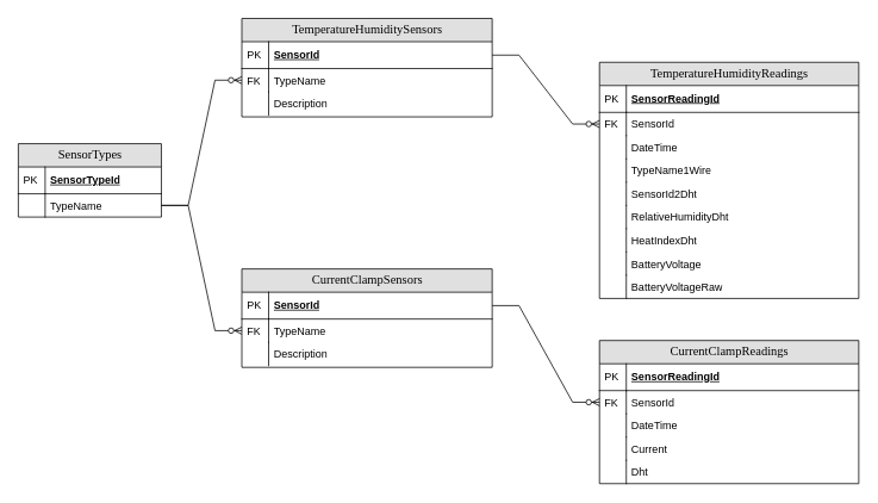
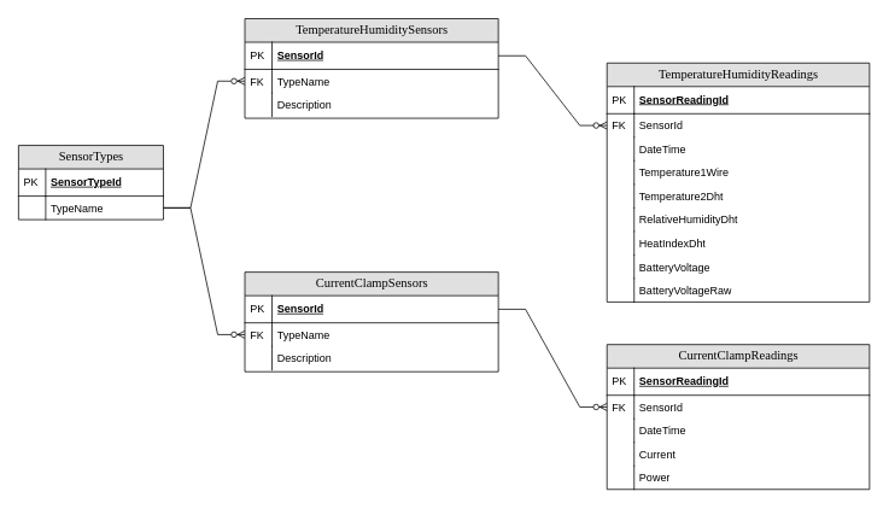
  <mxCell id="0" />
  <mxCell id="1" parent="0" />
  <mxCell id="2" value="SensorTypes" style="swimlane;html=1;fontStyle=0;childLayout=stackLayout;horizontal=1;startSize=26;fillColor=#e0e0e0;horizontalStack=0;resizeParent=1;resizeLast=0;collapsible=1;marginBottom=0;swimlaneFillColor=#ffffff;align=center;rounded=0;shadow=0;comic=0;labelBackgroundColor=none;strokeWidth=1;fontFamily=Verdana;fontSize=14;swimlaneLine=1;" vertex="1" parent="1"><mxGeometry x="20" y="160" width="160" height="82" as="geometry" /></mxCell>
  <mxCell id="3" value="SensorTypeId" style="shape=partialRectangle;top=0;left=0;right=0;bottom=1;html=1;align=left;verticalAlign=middle;fillColor=none;spacingLeft=34;spacingRight=4;whiteSpace=wrap;overflow=hidden;rotatable=0;points=[[0,0.5],[1,0.5]];portConstraint=eastwest;dropTarget=0;fontStyle=5;" vertex="1" parent="2"><mxGeometry y="26" width="160" height="30" as="geometry" /></mxCell>
  <mxCell id="4" value="PK" style="shape=partialRectangle;top=0;left=0;bottom=0;html=1;fillColor=none;align=left;verticalAlign=middle;spacingLeft=4;spacingRight=4;whiteSpace=wrap;overflow=hidden;rotatable=0;points=[];portConstraint=eastwest;part=1;" vertex="1" connectable="0" parent="3"><mxGeometry width="30" height="30" as="geometry" /></mxCell>
  <mxCell id="5" value="TypeName" style="shape=partialRectangle;top=0;left=0;right=0;bottom=0;html=1;align=left;verticalAlign=top;fillColor=none;spacingLeft=34;spacingRight=4;whiteSpace=wrap;overflow=hidden;rotatable=0;points=[[0,0.5],[1,0.5]];portConstraint=eastwest;dropTarget=0;" vertex="1" parent="2"><mxGeometry y="56" width="160" height="26" as="geometry" /></mxCell>
  <mxCell id="6" value="" style="shape=partialRectangle;top=0;left=0;bottom=0;html=1;fillColor=none;align=left;verticalAlign=top;spacingLeft=4;spacingRight=4;whiteSpace=wrap;overflow=hidden;rotatable=0;points=[];portConstraint=eastwest;part=1;" vertex="1" connectable="0" parent="5"><mxGeometry width="30" height="26" as="geometry" /></mxCell>
  <mxCell id="7" value="TemperatureHumiditySensors" style="swimlane;html=1;fontStyle=0;childLayout=stackLayout;horizontal=1;startSize=26;fillColor=#e0e0e0;horizontalStack=0;resizeParent=1;resizeLast=0;collapsible=1;marginBottom=0;swimlaneFillColor=#ffffff;align=center;rounded=0;shadow=0;comic=0;labelBackgroundColor=none;strokeWidth=1;fontFamily=Verdana;fontSize=14" vertex="1" parent="1"><mxGeometry x="270" y="20" width="280" height="110" as="geometry" /></mxCell>
  <mxCell id="8" value="SensorId" style="shape=partialRectangle;top=0;left=0;right=0;bottom=1;html=1;align=left;verticalAlign=middle;fillColor=none;spacingLeft=34;spacingRight=4;whiteSpace=wrap;overflow=hidden;rotatable=0;points=[[0,0.5],[1,0.5]];portConstraint=eastwest;dropTarget=0;fontStyle=5;" vertex="1" parent="7"><mxGeometry y="26" width="280" height="30" as="geometry" /></mxCell>
  <mxCell id="9" value="PK" style="shape=partialRectangle;top=0;left=0;bottom=0;html=1;fillColor=none;align=left;verticalAlign=middle;spacingLeft=4;spacingRight=4;whiteSpace=wrap;overflow=hidden;rotatable=0;points=[];portConstraint=eastwest;part=1;" vertex="1" connectable="0" parent="8"><mxGeometry width="30" height="30" as="geometry" /></mxCell>
  <mxCell id="10" value="TypeName" style="shape=partialRectangle;top=0;left=0;right=0;bottom=0;html=1;align=left;verticalAlign=top;fillColor=none;spacingLeft=34;spacingRight=4;whiteSpace=wrap;overflow=hidden;rotatable=0;points=[[0,0.5],[1,0.5]];portConstraint=eastwest;dropTarget=0;" vertex="1" parent="7"><mxGeometry y="56" width="280" height="26" as="geometry" /></mxCell>
  <mxCell id="11" value="FK" style="shape=partialRectangle;top=0;left=0;bottom=0;html=1;fillColor=none;align=left;verticalAlign=top;spacingLeft=4;spacingRight=4;whiteSpace=wrap;overflow=hidden;rotatable=0;points=[];portConstraint=eastwest;part=1;" vertex="1" connectable="0" parent="10"><mxGeometry width="30" height="26" as="geometry" /></mxCell>
  <mxCell id="12" value="Description" style="shape=partialRectangle;top=0;left=0;right=0;bottom=0;html=1;align=left;verticalAlign=top;fillColor=none;spacingLeft=34;spacingRight=4;whiteSpace=wrap;overflow=hidden;rotatable=0;points=[[0,0.5],[1,0.5]];portConstraint=eastwest;dropTarget=0;" vertex="1" parent="7"><mxGeometry y="82" width="280" height="26" as="geometry" /></mxCell>
  <mxCell id="13" value="" style="shape=partialRectangle;top=0;left=0;bottom=0;html=1;fillColor=none;align=left;verticalAlign=top;spacingLeft=4;spacingRight=4;whiteSpace=wrap;overflow=hidden;rotatable=0;points=[];portConstraint=eastwest;part=1;" vertex="1" connectable="0" parent="12"><mxGeometry width="30" height="26" as="geometry" /></mxCell>
  <mxCell id="14" value="TemperatureHumidityReadings" style="swimlane;html=1;fontStyle=0;childLayout=stackLayout;horizontal=1;startSize=26;fillColor=#e0e0e0;horizontalStack=0;resizeParent=1;resizeLast=0;collapsible=1;marginBottom=0;swimlaneFillColor=#ffffff;align=center;rounded=0;shadow=0;comic=0;labelBackgroundColor=none;strokeWidth=1;fontFamily=Verdana;fontSize=14" vertex="1" parent="1"><mxGeometry x="670" y="69" width="290" height="264" as="geometry" /></mxCell>
  <mxCell id="15" value="SensorReadingId" style="shape=partialRectangle;top=0;left=0;right=0;bottom=1;html=1;align=left;verticalAlign=middle;fillColor=none;spacingLeft=34;spacingRight=4;whiteSpace=wrap;overflow=hidden;rotatable=0;points=[[0,0.5],[1,0.5]];portConstraint=eastwest;dropTarget=0;fontStyle=5;" vertex="1" parent="14"><mxGeometry y="26" width="290" height="30" as="geometry" /></mxCell>
  <mxCell id="16" value="PK" style="shape=partialRectangle;top=0;left=0;bottom=0;html=1;fillColor=none;align=left;verticalAlign=middle;spacingLeft=4;spacingRight=4;whiteSpace=wrap;overflow=hidden;rotatable=0;points=[];portConstraint=eastwest;part=1;" vertex="1" connectable="0" parent="15"><mxGeometry width="30" height="30" as="geometry" /></mxCell>
  <mxCell id="17" value="SensorId" style="shape=partialRectangle;top=0;left=0;right=0;bottom=0;html=1;align=left;verticalAlign=top;fillColor=none;spacingLeft=34;spacingRight=4;whiteSpace=wrap;overflow=hidden;rotatable=0;points=[[0,0.5],[1,0.5]];portConstraint=eastwest;dropTarget=0;" vertex="1" parent="14"><mxGeometry y="56" width="290" height="26" as="geometry" /></mxCell>
  <mxCell id="18" value="FK" style="shape=partialRectangle;top=0;left=0;bottom=0;html=1;fillColor=none;align=left;verticalAlign=top;spacingLeft=4;spacingRight=4;whiteSpace=wrap;overflow=hidden;rotatable=0;points=[];portConstraint=eastwest;part=1;" vertex="1" connectable="0" parent="17"><mxGeometry width="30" height="26" as="geometry" /></mxCell>
  <mxCell id="19" value="DateTime" style="shape=partialRectangle;top=0;left=0;right=0;bottom=0;html=1;align=left;verticalAlign=top;fillColor=none;spacingLeft=34;spacingRight=4;whiteSpace=wrap;overflow=hidden;rotatable=0;points=[[0,0.5],[1,0.5]];portConstraint=eastwest;dropTarget=0;" vertex="1" parent="14"><mxGeometry y="82" width="290" height="26" as="geometry" /></mxCell>
  <mxCell id="20" value="" style="shape=partialRectangle;top=0;left=0;bottom=0;html=1;fillColor=none;align=left;verticalAlign=top;spacingLeft=4;spacingRight=4;whiteSpace=wrap;overflow=hidden;rotatable=0;points=[];portConstraint=eastwest;part=1;" vertex="1" connectable="0" parent="19"><mxGeometry width="30" height="26" as="geometry" /></mxCell>
- <mxCell id="21" value="TypeName1Wire" style="shape=partialRectangle;top=0;left=0;right=0;bottom=0;html=1;align=left;verticalAlign=top;fillColor=none;spacingLeft=34;spacingRight=4;whiteSpace=wrap;overflow=hidden;rotatable=0;points=[[0,0.5],[1,0.5]];portConstraint=eastwest;dropTarget=0;" vertex="1" parent="14"><mxGeometry y="108" width="290" height="26" as="geometry" /></mxCell>
+ <mxCell id="21" value="Temperature1Wire" style="shape=partialRectangle;top=0;left=0;right=0;bottom=0;html=1;align=left;verticalAlign=top;fillColor=none;spacingLeft=34;spacingRight=4;whiteSpace=wrap;overflow=hidden;rotatable=0;points=[[0,0.5],[1,0.5]];portConstraint=eastwest;dropTarget=0;" vertex="1" parent="14"><mxGeometry y="108" width="290" height="26" as="geometry" /></mxCell>
  <mxCell id="22" value="" style="shape=partialRectangle;top=0;left=0;bottom=0;html=1;fillColor=none;align=left;verticalAlign=top;spacingLeft=4;spacingRight=4;whiteSpace=wrap;overflow=hidden;rotatable=0;points=[];portConstraint=eastwest;part=1;" vertex="1" connectable="0" parent="21"><mxGeometry width="30" height="26" as="geometry" /></mxCell>
- <mxCell id="23" value="SensorId2Dht" style="shape=partialRectangle;top=0;left=0;right=0;bottom=0;html=1;align=left;verticalAlign=top;fillColor=none;spacingLeft=34;spacingRight=4;whiteSpace=wrap;overflow=hidden;rotatable=0;points=[[0,0.5],[1,0.5]];portConstraint=eastwest;dropTarget=0;" vertex="1" parent="14"><mxGeometry y="134" width="290" height="26" as="geometry" /></mxCell>
+ <mxCell id="23" value="Temperature2Dht" style="shape=partialRectangle;top=0;left=0;right=0;bottom=0;html=1;align=left;verticalAlign=top;fillColor=none;spacingLeft=34;spacingRight=4;whiteSpace=wrap;overflow=hidden;rotatable=0;points=[[0,0.5],[1,0.5]];portConstraint=eastwest;dropTarget=0;" vertex="1" parent="14"><mxGeometry y="134" width="290" height="26" as="geometry" /></mxCell>
  <mxCell id="24" value="" style="shape=partialRectangle;top=0;left=0;bottom=0;html=1;fillColor=none;align=left;verticalAlign=top;spacingLeft=4;spacingRight=4;whiteSpace=wrap;overflow=hidden;rotatable=0;points=[];portConstraint=eastwest;part=1;" vertex="1" connectable="0" parent="23"><mxGeometry width="30" height="26" as="geometry" /></mxCell>
  <mxCell id="25" value="RelativeHumidityDht" style="shape=partialRectangle;top=0;left=0;right=0;bottom=0;html=1;align=left;verticalAlign=top;fillColor=none;spacingLeft=34;spacingRight=4;whiteSpace=wrap;overflow=hidden;rotatable=0;points=[[0,0.5],[1,0.5]];portConstraint=eastwest;dropTarget=0;" vertex="1" parent="14"><mxGeometry y="160" width="290" height="26" as="geometry" /></mxCell>
  <mxCell id="26" value="" style="shape=partialRectangle;top=0;left=0;bottom=0;html=1;fillColor=none;align=left;verticalAlign=top;spacingLeft=4;spacingRight=4;whiteSpace=wrap;overflow=hidden;rotatable=0;points=[];portConstraint=eastwest;part=1;" vertex="1" connectable="0" parent="25"><mxGeometry width="30" height="26" as="geometry" /></mxCell>
  <mxCell id="27" value="HeatIndexDht" style="shape=partialRectangle;top=0;left=0;right=0;bottom=0;html=1;align=left;verticalAlign=top;fillColor=none;spacingLeft=34;spacingRight=4;whiteSpace=wrap;overflow=hidden;rotatable=0;points=[[0,0.5],[1,0.5]];portConstraint=eastwest;dropTarget=0;" vertex="1" parent="14"><mxGeometry y="186" width="290" height="26" as="geometry" /></mxCell>
  <mxCell id="28" value="" style="shape=partialRectangle;top=0;left=0;bottom=0;html=1;fillColor=none;align=left;verticalAlign=top;spacingLeft=4;spacingRight=4;whiteSpace=wrap;overflow=hidden;rotatable=0;points=[];portConstraint=eastwest;part=1;" vertex="1" connectable="0" parent="27"><mxGeometry width="30" height="26" as="geometry" /></mxCell>
  <mxCell id="29" value="BatteryVoltage" style="shape=partialRectangle;top=0;left=0;right=0;bottom=0;html=1;align=left;verticalAlign=top;fillColor=none;spacingLeft=34;spacingRight=4;whiteSpace=wrap;overflow=hidden;rotatable=0;points=[[0,0.5],[1,0.5]];portConstraint=eastwest;dropTarget=0;" vertex="1" parent="14"><mxGeometry y="212" width="290" height="26" as="geometry" /></mxCell>
  <mxCell id="30" value="" style="shape=partialRectangle;top=0;left=0;bottom=0;html=1;fillColor=none;align=left;verticalAlign=top;spacingLeft=4;spacingRight=4;whiteSpace=wrap;overflow=hidden;rotatable=0;points=[];portConstraint=eastwest;part=1;" vertex="1" connectable="0" parent="29"><mxGeometry width="30" height="26" as="geometry" /></mxCell>
  <mxCell id="31" value="BatteryVoltageRaw" style="shape=partialRectangle;top=0;left=0;right=0;bottom=0;html=1;align=left;verticalAlign=top;fillColor=none;spacingLeft=34;spacingRight=4;whiteSpace=wrap;overflow=hidden;rotatable=0;points=[[0,0.5],[1,0.5]];portConstraint=eastwest;dropTarget=0;" vertex="1" parent="14"><mxGeometry y="238" width="290" height="26" as="geometry" /></mxCell>
  <mxCell id="32" value="" style="shape=partialRectangle;top=0;left=0;bottom=0;html=1;fillColor=none;align=left;verticalAlign=top;spacingLeft=4;spacingRight=4;whiteSpace=wrap;overflow=hidden;rotatable=0;points=[];portConstraint=eastwest;part=1;" vertex="1" connectable="0" parent="31"><mxGeometry width="30" height="26" as="geometry" /></mxCell>
  <mxCell id="33" value="CurrentClampSensors" style="swimlane;html=1;fontStyle=0;childLayout=stackLayout;horizontal=1;startSize=26;fillColor=#e0e0e0;horizontalStack=0;resizeParent=1;resizeLast=0;collapsible=1;marginBottom=0;swimlaneFillColor=#ffffff;align=center;rounded=0;shadow=0;comic=0;labelBackgroundColor=none;strokeWidth=1;fontFamily=Verdana;fontSize=14" vertex="1" parent="1"><mxGeometry x="270" y="300" width="280" height="110" as="geometry" /></mxCell>
  <mxCell id="34" value="SensorId" style="shape=partialRectangle;top=0;left=0;right=0;bottom=1;html=1;align=left;verticalAlign=middle;fillColor=none;spacingLeft=34;spacingRight=4;whiteSpace=wrap;overflow=hidden;rotatable=0;points=[[0,0.5],[1,0.5]];portConstraint=eastwest;dropTarget=0;fontStyle=5;" vertex="1" parent="33"><mxGeometry y="26" width="280" height="30" as="geometry" /></mxCell>
  <mxCell id="35" value="PK" style="shape=partialRectangle;top=0;left=0;bottom=0;html=1;fillColor=none;align=left;verticalAlign=middle;spacingLeft=4;spacingRight=4;whiteSpace=wrap;overflow=hidden;rotatable=0;points=[];portConstraint=eastwest;part=1;" vertex="1" connectable="0" parent="34"><mxGeometry width="30" height="30" as="geometry" /></mxCell>
  <mxCell id="36" value="TypeName" style="shape=partialRectangle;top=0;left=0;right=0;bottom=0;html=1;align=left;verticalAlign=top;fillColor=none;spacingLeft=34;spacingRight=4;whiteSpace=wrap;overflow=hidden;rotatable=0;points=[[0,0.5],[1,0.5]];portConstraint=eastwest;dropTarget=0;" vertex="1" parent="33"><mxGeometry y="56" width="280" height="26" as="geometry" /></mxCell>
  <mxCell id="37" value="FK" style="shape=partialRectangle;top=0;left=0;bottom=0;html=1;fillColor=none;align=left;verticalAlign=top;spacingLeft=4;spacingRight=4;whiteSpace=wrap;overflow=hidden;rotatable=0;points=[];portConstraint=eastwest;part=1;" vertex="1" connectable="0" parent="36"><mxGeometry width="30" height="26" as="geometry" /></mxCell>
  <mxCell id="38" value="Description" style="shape=partialRectangle;top=0;left=0;right=0;bottom=0;html=1;align=left;verticalAlign=top;fillColor=none;spacingLeft=34;spacingRight=4;whiteSpace=wrap;overflow=hidden;rotatable=0;points=[[0,0.5],[1,0.5]];portConstraint=eastwest;dropTarget=0;" vertex="1" parent="33"><mxGeometry y="82" width="280" height="26" as="geometry" /></mxCell>
  <mxCell id="39" value="" style="shape=partialRectangle;top=0;left=0;bottom=0;html=1;fillColor=none;align=left;verticalAlign=top;spacingLeft=4;spacingRight=4;whiteSpace=wrap;overflow=hidden;rotatable=0;points=[];portConstraint=eastwest;part=1;" vertex="1" connectable="0" parent="38"><mxGeometry width="30" height="26" as="geometry" /></mxCell>
  <mxCell id="40" value="CurrentClampReadings" style="swimlane;html=1;fontStyle=0;childLayout=stackLayout;horizontal=1;startSize=26;fillColor=#e0e0e0;horizontalStack=0;resizeParent=1;resizeLast=0;collapsible=1;marginBottom=0;swimlaneFillColor=#ffffff;align=center;rounded=0;shadow=0;comic=0;labelBackgroundColor=none;strokeWidth=1;fontFamily=Verdana;fontSize=14" vertex="1" parent="1"><mxGeometry x="670" y="380" width="290" height="160" as="geometry" /></mxCell>
  <mxCell id="41" value="SensorReadingId" style="shape=partialRectangle;top=0;left=0;right=0;bottom=1;html=1;align=left;verticalAlign=middle;fillColor=none;spacingLeft=34;spacingRight=4;whiteSpace=wrap;overflow=hidden;rotatable=0;points=[[0,0.5],[1,0.5]];portConstraint=eastwest;dropTarget=0;fontStyle=5;" vertex="1" parent="40"><mxGeometry y="26" width="290" height="30" as="geometry" /></mxCell>
  <mxCell id="42" value="PK" style="shape=partialRectangle;top=0;left=0;bottom=0;html=1;fillColor=none;align=left;verticalAlign=middle;spacingLeft=4;spacingRight=4;whiteSpace=wrap;overflow=hidden;rotatable=0;points=[];portConstraint=eastwest;part=1;" vertex="1" connectable="0" parent="41"><mxGeometry width="30" height="30" as="geometry" /></mxCell>
  <mxCell id="43" value="SensorId" style="shape=partialRectangle;top=0;left=0;right=0;bottom=0;html=1;align=left;verticalAlign=top;fillColor=none;spacingLeft=34;spacingRight=4;whiteSpace=wrap;overflow=hidden;rotatable=0;points=[[0,0.5],[1,0.5]];portConstraint=eastwest;dropTarget=0;" vertex="1" parent="40"><mxGeometry y="56" width="290" height="26" as="geometry" /></mxCell>
  <mxCell id="44" value="FK" style="shape=partialRectangle;top=0;left=0;bottom=0;html=1;fillColor=none;align=left;verticalAlign=top;spacingLeft=4;spacingRight=4;whiteSpace=wrap;overflow=hidden;rotatable=0;points=[];portConstraint=eastwest;part=1;" vertex="1" connectable="0" parent="43"><mxGeometry width="30" height="26" as="geometry" /></mxCell>
  <mxCell id="45" value="DateTime" style="shape=partialRectangle;top=0;left=0;right=0;bottom=0;html=1;align=left;verticalAlign=top;fillColor=none;spacingLeft=34;spacingRight=4;whiteSpace=wrap;overflow=hidden;rotatable=0;points=[[0,0.5],[1,0.5]];portConstraint=eastwest;dropTarget=0;" vertex="1" parent="40"><mxGeometry y="82" width="290" height="26" as="geometry" /></mxCell>
  <mxCell id="46" value="" style="shape=partialRectangle;top=0;left=0;bottom=0;html=1;fillColor=none;align=left;verticalAlign=top;spacingLeft=4;spacingRight=4;whiteSpace=wrap;overflow=hidden;rotatable=0;points=[];portConstraint=eastwest;part=1;" vertex="1" connectable="0" parent="45"><mxGeometry width="30" height="26" as="geometry" /></mxCell>
  <mxCell id="47" value="Current" style="shape=partialRectangle;top=0;left=0;right=0;bottom=0;html=1;align=left;verticalAlign=top;fillColor=none;spacingLeft=34;spacingRight=4;whiteSpace=wrap;overflow=hidden;rotatable=0;points=[[0,0.5],[1,0.5]];portConstraint=eastwest;dropTarget=0;" vertex="1" parent="40"><mxGeometry y="108" width="290" height="26" as="geometry" /></mxCell>
  <mxCell id="48" value="" style="shape=partialRectangle;top=0;left=0;bottom=0;html=1;fillColor=none;align=left;verticalAlign=top;spacingLeft=4;spacingRight=4;whiteSpace=wrap;overflow=hidden;rotatable=0;points=[];portConstraint=eastwest;part=1;" vertex="1" connectable="0" parent="47"><mxGeometry width="30" height="26" as="geometry" /></mxCell>
- <mxCell id="49" value="Dht" style="shape=partialRectangle;top=0;left=0;right=0;bottom=0;html=1;align=left;verticalAlign=top;fillColor=none;spacingLeft=34;spacingRight=4;whiteSpace=wrap;overflow=hidden;rotatable=0;points=[[0,0.5],[1,0.5]];portConstraint=eastwest;dropTarget=0;" vertex="1" parent="40"><mxGeometry y="134" width="290" height="26" as="geometry" /></mxCell>
+ <mxCell id="49" value="Power" style="shape=partialRectangle;top=0;left=0;right=0;bottom=0;html=1;align=left;verticalAlign=top;fillColor=none;spacingLeft=34;spacingRight=4;whiteSpace=wrap;overflow=hidden;rotatable=0;points=[[0,0.5],[1,0.5]];portConstraint=eastwest;dropTarget=0;" vertex="1" parent="40"><mxGeometry y="134" width="290" height="26" as="geometry" /></mxCell>
  <mxCell id="50" value="" style="shape=partialRectangle;top=0;left=0;bottom=0;html=1;fillColor=none;align=left;verticalAlign=top;spacingLeft=4;spacingRight=4;whiteSpace=wrap;overflow=hidden;rotatable=0;points=[];portConstraint=eastwest;part=1;" vertex="1" connectable="0" parent="49"><mxGeometry width="30" height="26" as="geometry" /></mxCell>
  <mxCell id="51" value="" style="edgeStyle=entityRelationEdgeStyle;fontSize=12;html=1;endArrow=ERzeroToMany;endFill=1;rounded=0;exitX=1;exitY=0.5;exitDx=0;exitDy=0;entryX=0;entryY=0.5;entryDx=0;entryDy=0;" edge="1" parent="1" source="5" target="10"><mxGeometry width="100" height="100" relative="1" as="geometry"><mxPoint x="170" y="300" as="sourcePoint" /><mxPoint x="270" y="200" as="targetPoint" /></mxGeometry></mxCell>
  <mxCell id="52" value="" style="edgeStyle=entityRelationEdgeStyle;fontSize=12;html=1;endArrow=ERzeroToMany;endFill=1;rounded=0;exitX=1;exitY=0.5;exitDx=0;exitDy=0;" edge="1" parent="1" source="5" target="36"><mxGeometry width="100" height="100" relative="1" as="geometry"><mxPoint x="210" y="270" as="sourcePoint" /><mxPoint x="300" y="130" as="targetPoint" /></mxGeometry></mxCell>
  <mxCell id="53" value="" style="edgeStyle=entityRelationEdgeStyle;fontSize=12;html=1;endArrow=ERzeroToMany;endFill=1;rounded=0;exitX=1;exitY=0.5;exitDx=0;exitDy=0;entryX=0;entryY=0.5;entryDx=0;entryDy=0;" edge="1" parent="1" source="8" target="17"><mxGeometry width="100" height="100" relative="1" as="geometry"><mxPoint x="610" y="242" as="sourcePoint" /><mxPoint x="700" y="102" as="targetPoint" /></mxGeometry></mxCell>
  <mxCell id="54" value="" style="edgeStyle=entityRelationEdgeStyle;fontSize=12;html=1;endArrow=ERzeroToMany;endFill=1;rounded=0;exitX=1;exitY=0.5;exitDx=0;exitDy=0;entryX=0;entryY=0.5;entryDx=0;entryDy=0;" edge="1" parent="1" source="34" target="43"><mxGeometry width="100" height="100" relative="1" as="geometry"><mxPoint x="620" y="310" as="sourcePoint" /><mxPoint x="710" y="170" as="targetPoint" /></mxGeometry></mxCell>
